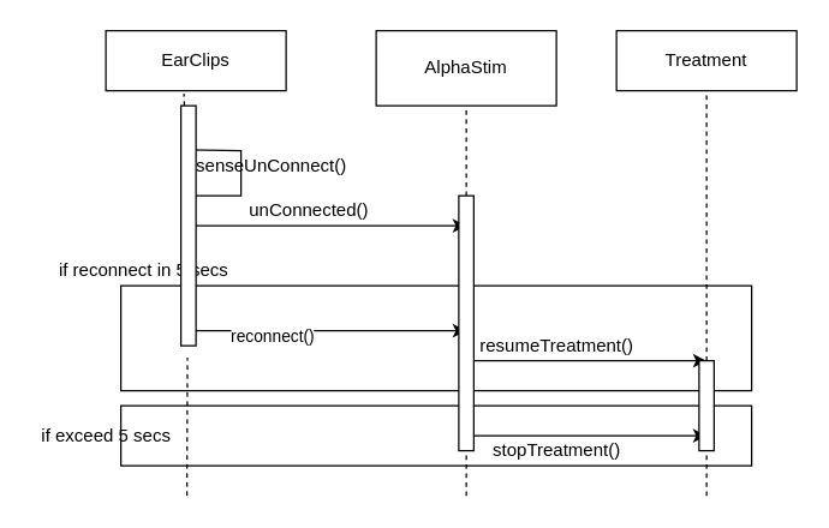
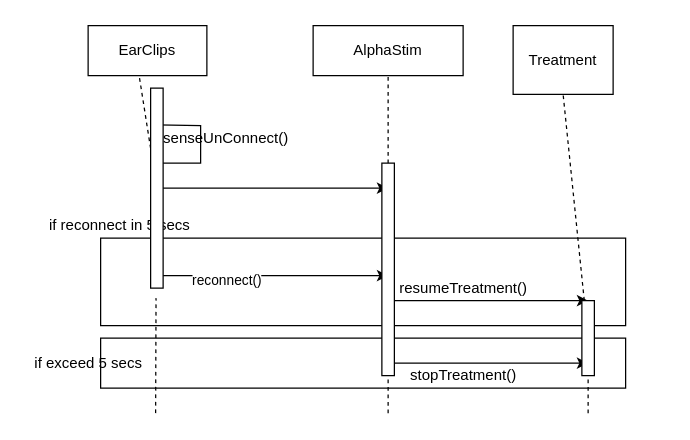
  <mxCell id="0" />
  <mxCell id="1" parent="0" />
- <mxCell id="2" value="EarClips" style="rounded=0;whiteSpace=wrap;html=1;" vertex="1" parent="1"><mxGeometry x="70" y="20" width="120" height="40" as="geometry" /></mxCell>
- <mxCell id="3" value="AlphaStim" style="rounded=0;whiteSpace=wrap;html=1;" vertex="1" parent="1"><mxGeometry x="250" y="20" width="120" height="50" as="geometry" /></mxCell>
- <mxCell id="4" value="Treatment" style="rounded=0;whiteSpace=wrap;html=1;" vertex="1" parent="1"><mxGeometry x="410" y="20" width="120" height="40" as="geometry" /></mxCell>
+ <mxCell id="2" value="EarClips" style="rounded=0;whiteSpace=wrap;html=1;" vertex="1" parent="1"><mxGeometry x="70" y="20" width="95" height="40" as="geometry" /></mxCell>
+ <mxCell id="3" value="AlphaStim" style="rounded=0;whiteSpace=wrap;html=1;" vertex="1" parent="1"><mxGeometry x="250" y="20" width="120" height="40" as="geometry" /></mxCell>
+ <mxCell id="4" value="Treatment" style="rounded=0;whiteSpace=wrap;html=1;" vertex="1" parent="1"><mxGeometry x="410" y="20" width="80" height="55" as="geometry" /></mxCell>
  <mxCell id="5" value="" style="endArrow=none;dashed=1;html=1;rounded=0;entryX=0.433;entryY=1.05;entryDx=0;entryDy=0;entryPerimeter=0;startArrow=none;" edge="1" parent="1" source="23" target="2"><mxGeometry width="50" height="50" relative="1" as="geometry"><mxPoint x="122" y="330" as="sourcePoint" /><mxPoint x="430" y="170" as="targetPoint" /></mxGeometry></mxCell>
  <mxCell id="6" value="" style="endArrow=none;dashed=1;html=1;rounded=0;entryX=0.5;entryY=1;entryDx=0;entryDy=0;startArrow=none;" edge="1" parent="1" source="25" target="3"><mxGeometry width="50" height="50" relative="1" as="geometry"><mxPoint x="310" y="330" as="sourcePoint" /><mxPoint x="430" y="170" as="targetPoint" /></mxGeometry></mxCell>
  <mxCell id="7" value="" style="endArrow=none;dashed=1;html=1;rounded=0;entryX=0.5;entryY=1;entryDx=0;entryDy=0;startArrow=none;" edge="1" parent="1" source="27" target="4"><mxGeometry width="50" height="50" relative="1" as="geometry"><mxPoint x="470" y="330" as="sourcePoint" /><mxPoint x="430" y="170" as="targetPoint" /></mxGeometry></mxCell>
  <mxCell id="8" value="" style="endArrow=classic;html=1;rounded=0;startArrow=none;exitX=0.04;exitY=-0.03;exitDx=0;exitDy=0;exitPerimeter=0;" edge="1" parent="1" source="9"><mxGeometry width="50" height="50" relative="1" as="geometry"><mxPoint x="120" y="100" as="sourcePoint" /><mxPoint x="120" y="130" as="targetPoint" /><Array as="points"><mxPoint x="160" y="100" /><mxPoint x="160" y="130" /></Array></mxGeometry></mxCell>
  <mxCell id="9" value="senseUnConnect()" style="text;html=1;align=center;verticalAlign=middle;resizable=0;points=[];autosize=1;strokeColor=none;fillColor=none;" vertex="1" parent="1"><mxGeometry x="120" y="100" width="120" height="20" as="geometry" /></mxCell>
  <mxCell id="10" value="" style="endArrow=classic;html=1;rounded=0;" edge="1" parent="1"><mxGeometry width="50" height="50" relative="1" as="geometry"><mxPoint x="120" y="150" as="sourcePoint" /><mxPoint x="310" y="150" as="targetPoint" /></mxGeometry></mxCell>
- <mxCell id="11" value="unConnected()" style="text;html=1;align=center;verticalAlign=middle;resizable=0;points=[];autosize=1;strokeColor=none;fillColor=none;" vertex="1" parent="1"><mxGeometry x="160" y="130" width="90" height="20" as="geometry" /></mxCell>
  <mxCell id="12" value="if reconnect in 5 secs" style="text;html=1;align=center;verticalAlign=middle;resizable=0;points=[];autosize=1;strokeColor=none;fillColor=none;" vertex="1" parent="1"><mxGeometry x="30" y="170" width="130" height="20" as="geometry" /></mxCell>
  <mxCell id="13" value="" style="endArrow=classic;html=1;rounded=0;" edge="1" parent="1"><mxGeometry width="50" height="50" relative="1" as="geometry"><mxPoint x="120" y="220" as="sourcePoint" /><mxPoint x="310" y="220" as="targetPoint" /></mxGeometry></mxCell>
  <mxCell id="14" value="reconnect()" style="edgeLabel;html=1;align=center;verticalAlign=middle;resizable=0;points=[];" vertex="1" connectable="0" parent="13"><mxGeometry x="-0.368" y="-3" relative="1" as="geometry"><mxPoint as="offset" /></mxGeometry></mxCell>
  <mxCell id="15" value="" style="endArrow=classic;html=1;rounded=0;" edge="1" parent="1"><mxGeometry width="50" height="50" relative="1" as="geometry"><mxPoint x="310" y="240" as="sourcePoint" /><mxPoint x="470" y="240" as="targetPoint" /></mxGeometry></mxCell>
  <mxCell id="16" value="resumeTreatment()" style="text;html=1;align=center;verticalAlign=middle;resizable=0;points=[];autosize=1;strokeColor=none;fillColor=none;" vertex="1" parent="1"><mxGeometry x="310" y="220" width="120" height="20" as="geometry" /></mxCell>
  <mxCell id="17" value="" style="endArrow=classic;html=1;rounded=0;" edge="1" parent="1"><mxGeometry width="50" height="50" relative="1" as="geometry"><mxPoint x="310" y="290" as="sourcePoint" /><mxPoint x="470" y="290" as="targetPoint" /></mxGeometry></mxCell>
  <mxCell id="18" value="stopTreatment()" style="text;html=1;align=center;verticalAlign=middle;resizable=0;points=[];autosize=1;strokeColor=none;fillColor=none;" vertex="1" parent="1"><mxGeometry x="320" y="290" width="100" height="20" as="geometry" /></mxCell>
  <mxCell id="19" value="" style="verticalLabelPosition=bottom;verticalAlign=top;html=1;shape=mxgraph.basic.rect;fillColor2=none;strokeWidth=1;size=20;indent=5;fillColor=none;" vertex="1" parent="1"><mxGeometry x="80" y="190" width="420" height="70" as="geometry" /></mxCell>
  <mxCell id="20" value="" style="verticalLabelPosition=bottom;verticalAlign=top;html=1;shape=mxgraph.basic.rect;fillColor2=none;strokeWidth=1;size=20;indent=5;fillColor=none;" vertex="1" parent="1"><mxGeometry x="80" y="270" width="420" height="40" as="geometry" /></mxCell>
  <mxCell id="21" value="if exceed 5 secs" style="text;html=1;align=center;verticalAlign=middle;resizable=0;points=[];autosize=1;strokeColor=none;fillColor=none;" vertex="1" parent="1"><mxGeometry x="20" y="280" width="100" height="20" as="geometry" /></mxCell>
  <mxCell id="22" value="" style="endArrow=none;html=1;rounded=0;" edge="1" parent="1" target="23"><mxGeometry width="50" height="50" relative="1" as="geometry"><mxPoint x="120" y="100" as="sourcePoint" /><mxPoint x="120" y="130" as="targetPoint" /><Array as="points" /></mxGeometry></mxCell>
  <mxCell id="23" value="" style="verticalLabelPosition=bottom;verticalAlign=top;html=1;shape=mxgraph.basic.rect;fillColor2=none;strokeWidth=1;size=20;indent=5;fillColor=default;" vertex="1" parent="1"><mxGeometry x="120" y="70" width="10" height="160" as="geometry" /></mxCell>
  <mxCell id="24" value="" style="endArrow=none;dashed=1;html=1;rounded=0;entryX=0.433;entryY=1.05;entryDx=0;entryDy=0;entryPerimeter=0;" edge="1" parent="1" target="23"><mxGeometry width="50" height="50" relative="1" as="geometry"><mxPoint x="124" y="330" as="sourcePoint" /><mxPoint x="121.96" y="62" as="targetPoint" /></mxGeometry></mxCell>
  <mxCell id="25" value="" style="verticalLabelPosition=bottom;verticalAlign=top;html=1;shape=mxgraph.basic.rect;fillColor2=none;strokeWidth=1;size=20;indent=5;fillColor=default;" vertex="1" parent="1"><mxGeometry x="305" y="130" width="10" height="170" as="geometry" /></mxCell>
  <mxCell id="26" value="" style="endArrow=none;dashed=1;html=1;rounded=0;entryX=0.5;entryY=1;entryDx=0;entryDy=0;" edge="1" parent="1" target="25"><mxGeometry width="50" height="50" relative="1" as="geometry"><mxPoint x="310" y="330" as="sourcePoint" /><mxPoint x="310" y="60" as="targetPoint" /></mxGeometry></mxCell>
  <mxCell id="27" value="" style="verticalLabelPosition=bottom;verticalAlign=top;html=1;shape=mxgraph.basic.rect;fillColor2=none;strokeWidth=1;size=20;indent=5;fillColor=default;" vertex="1" parent="1"><mxGeometry x="465" y="240" width="10" height="60" as="geometry" /></mxCell>
  <mxCell id="28" value="" style="endArrow=none;dashed=1;html=1;rounded=0;entryX=0.5;entryY=1;entryDx=0;entryDy=0;" edge="1" parent="1" target="27"><mxGeometry width="50" height="50" relative="1" as="geometry"><mxPoint x="470" y="330" as="sourcePoint" /><mxPoint x="470" y="60" as="targetPoint" /></mxGeometry></mxCell>
